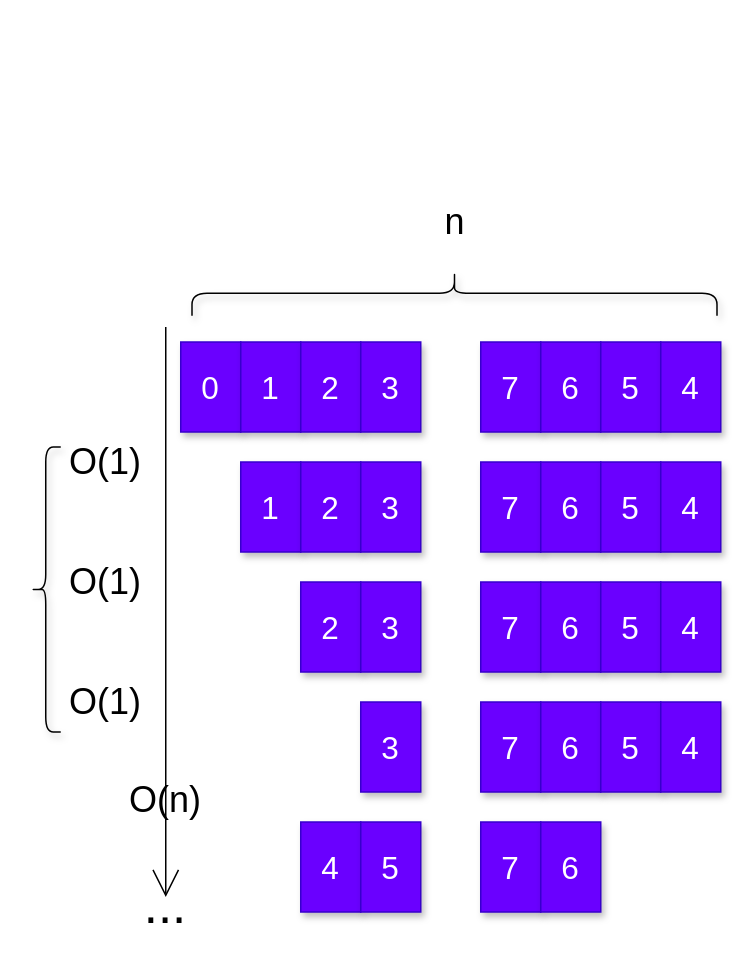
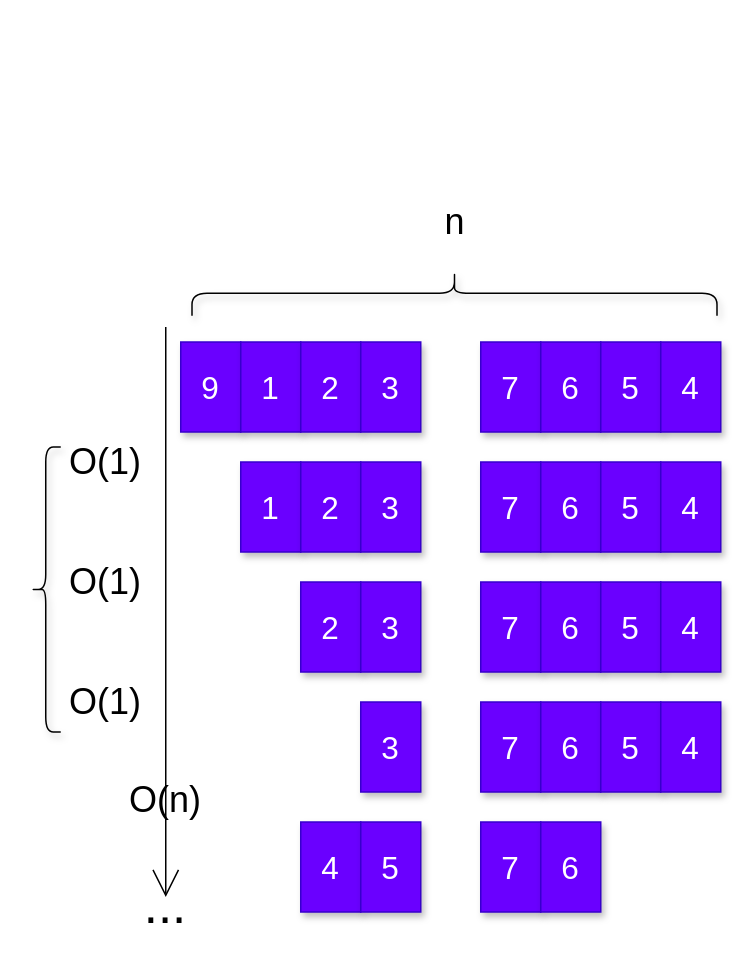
  <mxCell id="0" />
  <mxCell id="1" parent="0" />
- <mxCell id="2" value="0" style="rounded=0;whiteSpace=wrap;html=1;fillColor=#6a00ff;strokeColor=#3700CC;fontColor=#ffffff;shadow=1;fontSize=21;" vertex="1" parent="1"><mxGeometry x="120" y="227.5" width="40" height="60" as="geometry" /></mxCell>
+ <mxCell id="2" value="9" style="rounded=0;whiteSpace=wrap;html=1;fillColor=#6a00ff;strokeColor=#3700CC;fontColor=#ffffff;shadow=1;fontSize=21;" vertex="1" parent="1"><mxGeometry x="120" y="227.5" width="40" height="60" as="geometry" /></mxCell>
  <mxCell id="3" value="1" style="rounded=0;whiteSpace=wrap;html=1;fillColor=#6a00ff;strokeColor=#3700CC;fontColor=#ffffff;shadow=1;fontSize=21;" vertex="1" parent="1"><mxGeometry x="160" y="227.5" width="40" height="60" as="geometry" /></mxCell>
  <mxCell id="4" value="2" style="rounded=0;whiteSpace=wrap;html=1;fillColor=#6a00ff;strokeColor=#3700CC;fontColor=#ffffff;shadow=1;fontSize=21;" vertex="1" parent="1"><mxGeometry x="200" y="227.5" width="40" height="60" as="geometry" /></mxCell>
  <mxCell id="5" value="3" style="rounded=0;whiteSpace=wrap;html=1;fillColor=#6a00ff;strokeColor=#3700CC;fontColor=#ffffff;shadow=1;fontSize=21;" vertex="1" parent="1"><mxGeometry x="240" y="227.5" width="40" height="60" as="geometry" /></mxCell>
  <mxCell id="6" value="7" style="rounded=0;whiteSpace=wrap;html=1;fillColor=#6a00ff;strokeColor=#3700CC;fontColor=#ffffff;shadow=1;fontSize=21;" vertex="1" parent="1"><mxGeometry x="320" y="227.5" width="40" height="60" as="geometry" /></mxCell>
  <mxCell id="7" value="6" style="rounded=0;whiteSpace=wrap;html=1;fillColor=#6a00ff;strokeColor=#3700CC;fontColor=#ffffff;shadow=1;fontSize=21;" vertex="1" parent="1"><mxGeometry x="360" y="227.5" width="40" height="60" as="geometry" /></mxCell>
  <mxCell id="8" value="5" style="rounded=0;whiteSpace=wrap;html=1;fillColor=#6a00ff;strokeColor=#3700CC;fontColor=#ffffff;shadow=1;fontSize=21;" vertex="1" parent="1"><mxGeometry x="400" y="227.5" width="40" height="60" as="geometry" /></mxCell>
  <mxCell id="9" value="4" style="rounded=0;whiteSpace=wrap;html=1;fillColor=#6a00ff;strokeColor=#3700CC;fontColor=#ffffff;shadow=1;fontSize=21;" vertex="1" parent="1"><mxGeometry x="440" y="227.5" width="40" height="60" as="geometry" /></mxCell>
  <mxCell id="10" value="1" style="rounded=0;whiteSpace=wrap;html=1;fillColor=#6a00ff;strokeColor=#3700CC;fontColor=#ffffff;shadow=1;fontSize=21;" vertex="1" parent="1"><mxGeometry x="160" y="307.5" width="40" height="60" as="geometry" /></mxCell>
  <mxCell id="11" value="2" style="rounded=0;whiteSpace=wrap;html=1;fillColor=#6a00ff;strokeColor=#3700CC;fontColor=#ffffff;shadow=1;fontSize=21;" vertex="1" parent="1"><mxGeometry x="200" y="307.5" width="40" height="60" as="geometry" /></mxCell>
  <mxCell id="12" value="3" style="rounded=0;whiteSpace=wrap;html=1;fillColor=#6a00ff;strokeColor=#3700CC;fontColor=#ffffff;shadow=1;fontSize=21;" vertex="1" parent="1"><mxGeometry x="240" y="307.5" width="40" height="60" as="geometry" /></mxCell>
  <mxCell id="13" value="7" style="rounded=0;whiteSpace=wrap;html=1;fillColor=#6a00ff;strokeColor=#3700CC;fontColor=#ffffff;shadow=1;fontSize=21;" vertex="1" parent="1"><mxGeometry x="320" y="307.5" width="40" height="60" as="geometry" /></mxCell>
  <mxCell id="14" value="6" style="rounded=0;whiteSpace=wrap;html=1;fillColor=#6a00ff;strokeColor=#3700CC;fontColor=#ffffff;shadow=1;fontSize=21;" vertex="1" parent="1"><mxGeometry x="360" y="307.5" width="40" height="60" as="geometry" /></mxCell>
  <mxCell id="15" value="5" style="rounded=0;whiteSpace=wrap;html=1;fillColor=#6a00ff;strokeColor=#3700CC;fontColor=#ffffff;shadow=1;fontSize=21;" vertex="1" parent="1"><mxGeometry x="400" y="307.5" width="40" height="60" as="geometry" /></mxCell>
  <mxCell id="16" value="4" style="rounded=0;whiteSpace=wrap;html=1;fillColor=#6a00ff;strokeColor=#3700CC;fontColor=#ffffff;shadow=1;fontSize=21;" vertex="1" parent="1"><mxGeometry x="440" y="307.5" width="40" height="60" as="geometry" /></mxCell>
  <mxCell id="17" value="2" style="rounded=0;whiteSpace=wrap;html=1;fillColor=#6a00ff;strokeColor=#3700CC;fontColor=#ffffff;shadow=1;fontSize=21;" vertex="1" parent="1"><mxGeometry x="200" y="387.5" width="40" height="60" as="geometry" /></mxCell>
  <mxCell id="18" value="3" style="rounded=0;whiteSpace=wrap;html=1;fillColor=#6a00ff;strokeColor=#3700CC;fontColor=#ffffff;shadow=1;fontSize=21;" vertex="1" parent="1"><mxGeometry x="240" y="387.5" width="40" height="60" as="geometry" /></mxCell>
  <mxCell id="19" value="7" style="rounded=0;whiteSpace=wrap;html=1;fillColor=#6a00ff;strokeColor=#3700CC;fontColor=#ffffff;shadow=1;fontSize=21;" vertex="1" parent="1"><mxGeometry x="320" y="387.5" width="40" height="60" as="geometry" /></mxCell>
  <mxCell id="20" value="6" style="rounded=0;whiteSpace=wrap;html=1;fillColor=#6a00ff;strokeColor=#3700CC;fontColor=#ffffff;shadow=1;fontSize=21;" vertex="1" parent="1"><mxGeometry x="360" y="387.5" width="40" height="60" as="geometry" /></mxCell>
  <mxCell id="21" value="5" style="rounded=0;whiteSpace=wrap;html=1;fillColor=#6a00ff;strokeColor=#3700CC;fontColor=#ffffff;shadow=1;fontSize=21;" vertex="1" parent="1"><mxGeometry x="400" y="387.5" width="40" height="60" as="geometry" /></mxCell>
  <mxCell id="22" value="4" style="rounded=0;whiteSpace=wrap;html=1;fillColor=#6a00ff;strokeColor=#3700CC;fontColor=#ffffff;shadow=1;fontSize=21;" vertex="1" parent="1"><mxGeometry x="440" y="387.5" width="40" height="60" as="geometry" /></mxCell>
  <mxCell id="23" value="3" style="rounded=0;whiteSpace=wrap;html=1;fillColor=#6a00ff;strokeColor=#3700CC;fontColor=#ffffff;shadow=1;fontSize=21;" vertex="1" parent="1"><mxGeometry x="240" y="467.5" width="40" height="60" as="geometry" /></mxCell>
  <mxCell id="24" value="7" style="rounded=0;whiteSpace=wrap;html=1;fillColor=#6a00ff;strokeColor=#3700CC;fontColor=#ffffff;shadow=1;fontSize=21;" vertex="1" parent="1"><mxGeometry x="320" y="467.5" width="40" height="60" as="geometry" /></mxCell>
  <mxCell id="25" value="6" style="rounded=0;whiteSpace=wrap;html=1;fillColor=#6a00ff;strokeColor=#3700CC;fontColor=#ffffff;shadow=1;fontSize=21;" vertex="1" parent="1"><mxGeometry x="360" y="467.5" width="40" height="60" as="geometry" /></mxCell>
  <mxCell id="26" value="5" style="rounded=0;whiteSpace=wrap;html=1;fillColor=#6a00ff;strokeColor=#3700CC;fontColor=#ffffff;shadow=1;fontSize=21;" vertex="1" parent="1"><mxGeometry x="400" y="467.5" width="40" height="60" as="geometry" /></mxCell>
  <mxCell id="27" value="4" style="rounded=0;whiteSpace=wrap;html=1;fillColor=#6a00ff;strokeColor=#3700CC;fontColor=#ffffff;shadow=1;fontSize=21;" vertex="1" parent="1"><mxGeometry x="440" y="467.5" width="40" height="60" as="geometry" /></mxCell>
  <mxCell id="28" value="4" style="rounded=0;whiteSpace=wrap;html=1;fillColor=#6a00ff;strokeColor=#3700CC;fontColor=#ffffff;shadow=1;fontSize=21;" vertex="1" parent="1"><mxGeometry x="200" y="547.5" width="40" height="60" as="geometry" /></mxCell>
  <mxCell id="29" value="5" style="rounded=0;whiteSpace=wrap;html=1;fillColor=#6a00ff;strokeColor=#3700CC;fontColor=#ffffff;shadow=1;fontSize=21;" vertex="1" parent="1"><mxGeometry x="240" y="547.5" width="40" height="60" as="geometry" /></mxCell>
  <mxCell id="30" value="7" style="rounded=0;whiteSpace=wrap;html=1;fillColor=#6a00ff;strokeColor=#3700CC;fontColor=#ffffff;shadow=1;fontSize=21;" vertex="1" parent="1"><mxGeometry x="320" y="547.5" width="40" height="60" as="geometry" /></mxCell>
  <mxCell id="31" value="6" style="rounded=0;whiteSpace=wrap;html=1;fillColor=#6a00ff;strokeColor=#3700CC;fontColor=#ffffff;shadow=1;fontSize=21;" vertex="1" parent="1"><mxGeometry x="360" y="547.5" width="40" height="60" as="geometry" /></mxCell>
  <mxCell id="32" value="O(1)" style="text;html=1;strokeColor=none;fillColor=none;align=center;verticalAlign=middle;whiteSpace=wrap;rounded=0;fontSize=24;" vertex="1" parent="1"><mxGeometry x="40" y="287.5" width="60" height="40" as="geometry" /></mxCell>
  <mxCell id="33" value="O(1)" style="text;html=1;strokeColor=none;fillColor=none;align=center;verticalAlign=middle;whiteSpace=wrap;rounded=0;fontSize=24;" vertex="1" parent="1"><mxGeometry x="40" y="367.5" width="60" height="40" as="geometry" /></mxCell>
  <mxCell id="34" value="O(1)" style="text;html=1;strokeColor=none;fillColor=none;align=center;verticalAlign=middle;whiteSpace=wrap;rounded=0;fontSize=24;" vertex="1" parent="1"><mxGeometry x="40" y="447.5" width="60" height="40" as="geometry" /></mxCell>
  <mxCell id="35" value="O(n)" style="text;html=1;strokeColor=none;fillColor=none;align=center;verticalAlign=middle;whiteSpace=wrap;rounded=0;fontSize=24;" vertex="1" parent="1"><mxGeometry x="80" y="512.5" width="60" height="40" as="geometry" /></mxCell>
  <mxCell id="36" value="&lt;font style=&quot;font-size: 34px&quot;&gt;...&lt;/font&gt;" style="text;html=1;strokeColor=none;fillColor=none;align=center;verticalAlign=middle;whiteSpace=wrap;rounded=0;fontSize=24;" vertex="1" parent="1"><mxGeometry x="80" y="587.5" width="60" height="30" as="geometry" /></mxCell>
  <mxCell id="37" value="" style="endArrow=open;html=1;fontSize=21;endFill=0;endSize=16;exitX=0.5;exitY=1;exitDx=0;exitDy=0;" edge="1" parent="1"><mxGeometry width="50" height="50" relative="1" as="geometry"><mxPoint x="110" y="217.5" as="sourcePoint" /><mxPoint x="110" y="597.5" as="targetPoint" /></mxGeometry></mxCell>
  <mxCell id="38" value="" style="shape=curlyBracket;whiteSpace=wrap;html=1;rounded=1;flipH=1;shadow=1;fontSize=21;rotation=-90;" vertex="1" parent="1"><mxGeometry x="287.5" y="20" width="30" height="350" as="geometry" /></mxCell>
  <mxCell id="39" value="n" style="text;html=1;strokeColor=none;fillColor=none;align=center;verticalAlign=middle;whiteSpace=wrap;rounded=0;fontSize=24;" vertex="1" parent="1"><mxGeometry x="272.5" y="127.5" width="60" height="40" as="geometry" /></mxCell>
  <mxCell id="40" value="" style="shape=curlyBracket;whiteSpace=wrap;html=1;rounded=1;shadow=1;fontSize=21;" vertex="1" parent="1"><mxGeometry x="20" y="297.5" width="20" height="190" as="geometry" /></mxCell>
